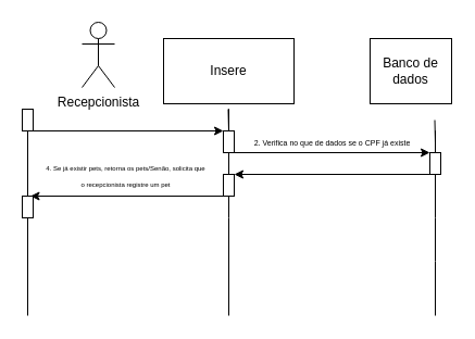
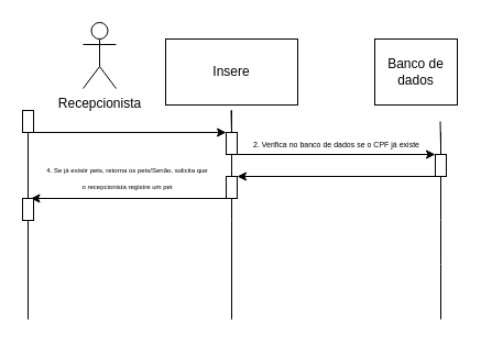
  <mxCell id="0" />
  <mxCell id="1" parent="0" />
  <mxCell id="2" style="edgeStyle=orthogonalEdgeStyle;rounded=0;orthogonalLoop=1;jettySize=auto;html=1;endArrow=none;endFill=0;" edge="1" parent="1"><mxGeometry relative="1" as="geometry"><mxPoint x="25" y="290" as="targetPoint" /><mxPoint x="25" y="202" as="sourcePoint" /></mxGeometry></mxCell>
  <mxCell id="3" value="Recepcionista" style="shape=umlActor;verticalLabelPosition=bottom;verticalAlign=top;html=1;outlineConnect=0;" vertex="1" parent="1"><mxGeometry x="75" y="20" width="30" height="60" as="geometry" /></mxCell>
  <mxCell id="4" value="Insere" style="rounded=0;whiteSpace=wrap;html=1;" vertex="1" parent="1"><mxGeometry x="150" y="35" width="120" height="60" as="geometry" /></mxCell>
  <mxCell id="5" value="Banco de dados" style="rounded=0;whiteSpace=wrap;html=1;" vertex="1" parent="1"><mxGeometry x="340" y="35" width="75" height="60" as="geometry" /></mxCell>
  <mxCell id="6" style="edgeStyle=orthogonalEdgeStyle;rounded=0;orthogonalLoop=1;jettySize=auto;html=1;endArrow=none;endFill=0;" edge="1" parent="1"><mxGeometry relative="1" as="geometry"><mxPoint x="210" y="290" as="targetPoint" /><mxPoint x="210" y="220" as="sourcePoint" /></mxGeometry></mxCell>
  <mxCell id="7" style="edgeStyle=orthogonalEdgeStyle;rounded=0;orthogonalLoop=1;jettySize=auto;html=1;endArrow=none;endFill=0;" edge="1" parent="1"><mxGeometry relative="1" as="geometry"><mxPoint x="400" y="290" as="targetPoint" /><mxPoint x="400" y="240" as="sourcePoint" /></mxGeometry></mxCell>
  <mxCell id="8" value="" style="edgeStyle=orthogonalEdgeStyle;rounded=0;orthogonalLoop=1;jettySize=auto;html=1;endArrow=none;endFill=0;" edge="1" parent="1" target="9"><mxGeometry relative="1" as="geometry"><mxPoint x="209.5" y="410" as="targetPoint" /><mxPoint x="209.5" y="100" as="sourcePoint" /></mxGeometry></mxCell>
  <mxCell id="9" value="" style="rounded=0;whiteSpace=wrap;html=1;" vertex="1" parent="1"><mxGeometry x="205" y="120" width="10" height="20" as="geometry" /></mxCell>
  <mxCell id="10" value="" style="endArrow=classic;html=1;rounded=0;exitX=1;exitY=1;exitDx=0;exitDy=0;entryX=0;entryY=0;entryDx=0;entryDy=0;" edge="1" parent="1" source="23" target="9"><mxGeometry width="50" height="50" relative="1" as="geometry"><mxPoint x="130" y="220" as="sourcePoint" /><mxPoint x="180" y="170" as="targetPoint" /></mxGeometry></mxCell>
- <mxCell id="11" value="&lt;font style=&quot;font-size: 7px;&quot;&gt;2. Verifica no que de dados se o CPF já existe&lt;/font&gt;" style="text;html=1;align=center;verticalAlign=middle;resizable=0;points=[];autosize=1;strokeColor=none;fillColor=none;" vertex="1" parent="1"><mxGeometry x="215" y="115" width="180" height="30" as="geometry" /></mxCell>
+ <mxCell id="11" value="&lt;font style=&quot;font-size: 7px;&quot;&gt;2. Verifica no banco de dados se o CPF já existe&lt;/font&gt;" style="text;html=1;align=center;verticalAlign=middle;resizable=0;points=[];autosize=1;strokeColor=none;fillColor=none;" vertex="1" parent="1"><mxGeometry x="215" y="115" width="180" height="30" as="geometry" /></mxCell>
  <mxCell id="12" value="" style="endArrow=classic;html=1;rounded=0;exitX=1;exitY=1;exitDx=0;exitDy=0;entryX=0;entryY=0;entryDx=0;entryDy=0;" edge="1" parent="1" source="9" target="22"><mxGeometry width="50" height="50" relative="1" as="geometry"><mxPoint x="290" y="220" as="sourcePoint" /><mxPoint x="340" y="170" as="targetPoint" /></mxGeometry></mxCell>
  <mxCell id="13" value="" style="endArrow=classic;html=1;rounded=0;exitX=0;exitY=1;exitDx=0;exitDy=0;entryX=1;entryY=0;entryDx=0;entryDy=0;" edge="1" parent="1" source="22" target="18"><mxGeometry width="50" height="50" relative="1" as="geometry"><mxPoint x="320" y="210" as="sourcePoint" /><mxPoint x="230" y="180" as="targetPoint" /></mxGeometry></mxCell>
  <mxCell id="14" value="" style="endArrow=classic;html=1;rounded=0;exitX=0;exitY=1;exitDx=0;exitDy=0;entryX=0.75;entryY=0;entryDx=0;entryDy=0;" edge="1" parent="1" source="18" target="25"><mxGeometry width="50" height="50" relative="1" as="geometry"><mxPoint x="27" y="200" as="sourcePoint" /><mxPoint x="30" y="182" as="targetPoint" /></mxGeometry></mxCell>
  <mxCell id="15" value="" style="edgeStyle=orthogonalEdgeStyle;rounded=0;orthogonalLoop=1;jettySize=auto;html=1;endArrow=none;endFill=0;" edge="1" parent="1" source="25"><mxGeometry relative="1" as="geometry"><mxPoint x="25" y="230" as="targetPoint" /><mxPoint x="24.5" y="100" as="sourcePoint" /></mxGeometry></mxCell>
  <mxCell id="16" value="" style="edgeStyle=orthogonalEdgeStyle;rounded=0;orthogonalLoop=1;jettySize=auto;html=1;endArrow=none;endFill=0;" edge="1" parent="1" source="18"><mxGeometry relative="1" as="geometry"><mxPoint x="210" y="240" as="targetPoint" /><mxPoint x="209" y="140" as="sourcePoint" /><Array as="points"><mxPoint x="210" y="200" /></Array></mxGeometry></mxCell>
  <mxCell id="17" value="" style="edgeStyle=orthogonalEdgeStyle;rounded=0;orthogonalLoop=1;jettySize=auto;html=1;endArrow=none;endFill=0;" edge="1" parent="1" source="9" target="18"><mxGeometry relative="1" as="geometry"><mxPoint x="210" y="200" as="targetPoint" /><mxPoint x="210" y="140" as="sourcePoint" /><Array as="points" /></mxGeometry></mxCell>
  <mxCell id="18" value="" style="rounded=0;whiteSpace=wrap;html=1;" vertex="1" parent="1"><mxGeometry x="205" y="160" width="10" height="20" as="geometry" /></mxCell>
  <mxCell id="19" value="&lt;div&gt;&lt;font style=&quot;font-size: 6px;&quot;&gt;4. Se já existir pets, retorna os pets/Senão, solicita que&lt;/font&gt;&lt;/div&gt;&lt;div&gt;&lt;font style=&quot;font-size: 6px;&quot;&gt;o recepcionista registre um pet&lt;/font&gt;&lt;/div&gt;" style="text;html=1;align=center;verticalAlign=middle;resizable=0;points=[];autosize=1;strokeColor=none;fillColor=none;" vertex="1" parent="1"><mxGeometry x="30" y="140" width="170" height="40" as="geometry" /></mxCell>
  <mxCell id="20" value="" style="edgeStyle=orthogonalEdgeStyle;rounded=0;orthogonalLoop=1;jettySize=auto;html=1;endArrow=none;endFill=0;" edge="1" parent="1" source="22"><mxGeometry relative="1" as="geometry"><mxPoint x="400" y="240" as="targetPoint" /><mxPoint x="399.5" y="110" as="sourcePoint" /></mxGeometry></mxCell>
  <mxCell id="21" value="" style="edgeStyle=orthogonalEdgeStyle;rounded=0;orthogonalLoop=1;jettySize=auto;html=1;endArrow=none;endFill=0;" edge="1" parent="1" target="22"><mxGeometry relative="1" as="geometry"><mxPoint x="400" y="220" as="targetPoint" /><mxPoint x="399.5" y="110" as="sourcePoint" /></mxGeometry></mxCell>
  <mxCell id="22" value="" style="rounded=0;whiteSpace=wrap;html=1;" vertex="1" parent="1"><mxGeometry x="395" y="140" width="10" height="20" as="geometry" /></mxCell>
  <mxCell id="23" value="" style="rounded=0;whiteSpace=wrap;html=1;" vertex="1" parent="1"><mxGeometry x="20" y="100" width="10" height="20" as="geometry" /></mxCell>
  <mxCell id="24" value="" style="edgeStyle=orthogonalEdgeStyle;rounded=0;orthogonalLoop=1;jettySize=auto;html=1;endArrow=none;endFill=0;" edge="1" parent="1" source="23" target="25"><mxGeometry relative="1" as="geometry"><mxPoint x="25" y="230" as="targetPoint" /><mxPoint x="25" y="120" as="sourcePoint" /></mxGeometry></mxCell>
  <mxCell id="25" value="" style="rounded=0;whiteSpace=wrap;html=1;" vertex="1" parent="1"><mxGeometry x="20" y="180" width="10" height="20" as="geometry" /></mxCell>
